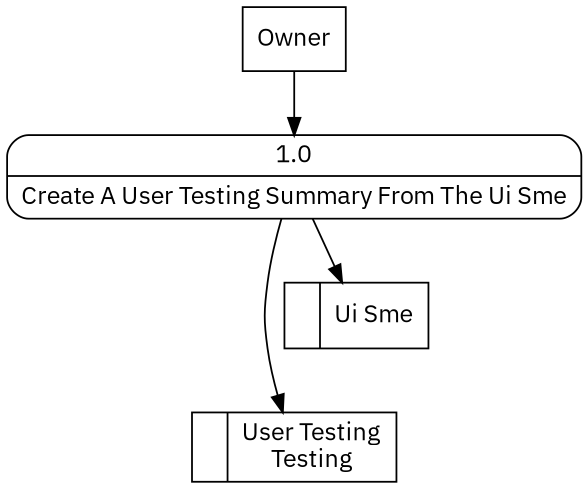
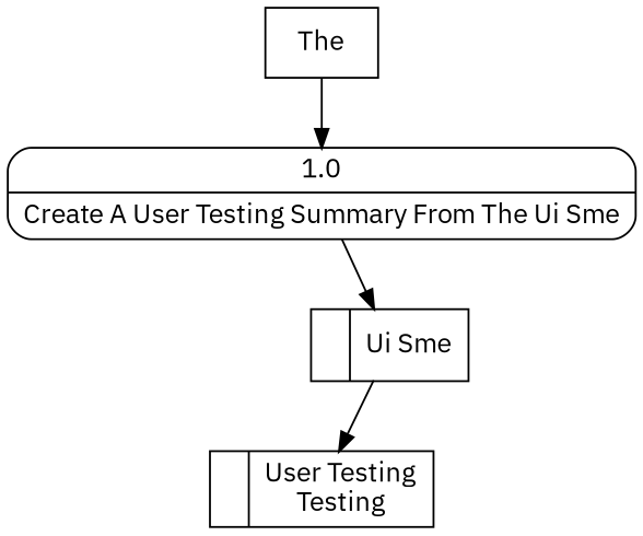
  digraph {
    fontname="IBM Plex Sans"
    node [fontname="IBM Plex Sans" shape=record]
    edge [fontname="IBM Plex Sans"]
    n1 [label="<f0>  |<f1> User Testing\nTesting "]
    n2 [label="<f0>  |<f1> Ui Sme "]
-   n3 [label=Owner shape=box]
+   n3 [label=The shape=box]
    n4 [label="{<f0> 1.0|<f1> Create A User Testing Summary From The Ui Sme }" shape=Mrecord]
    n3 -> n4
-   n4 -> n1
+   n2 -> n1
    n4 -> n2
  }
